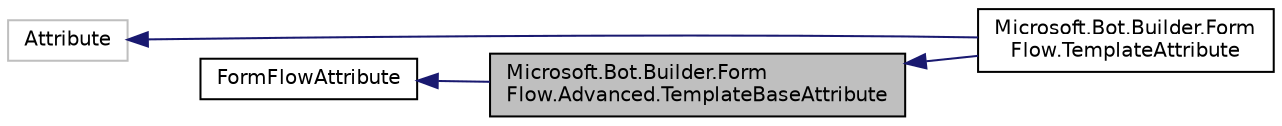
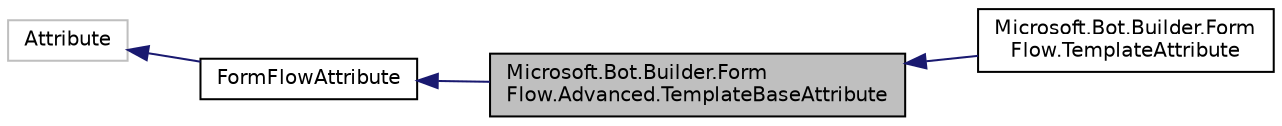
  digraph {
    rankdir=LR
    node [color=black fillcolor=white fontname=Helvetica fontsize=10 shape=record style=filled]
    edge [color=midnightblue dir=back fontname=Helvetica fontsize=10 labelfontname=Helvetica labelfontsize=10 style=solid]
    n1 [fillcolor=grey75 fontcolor=black height=0.2 label="Microsoft.Bot.Builder.Form\lFlow.Advanced.TemplateBaseAttribute" width=0.4]
    n2 [height=0.2 label="Microsoft.Bot.Builder.Form\lFlow.TemplateAttribute" width=0.4]
    n3 [height=0.2 label=FormFlowAttribute width=0.4]
    n4 [color=grey75 height=0.2 label=Attribute width=0.4]
    n1 -> n2
    n3 -> n1
-   n4 -> n2
+   n4 -> n3
  }
